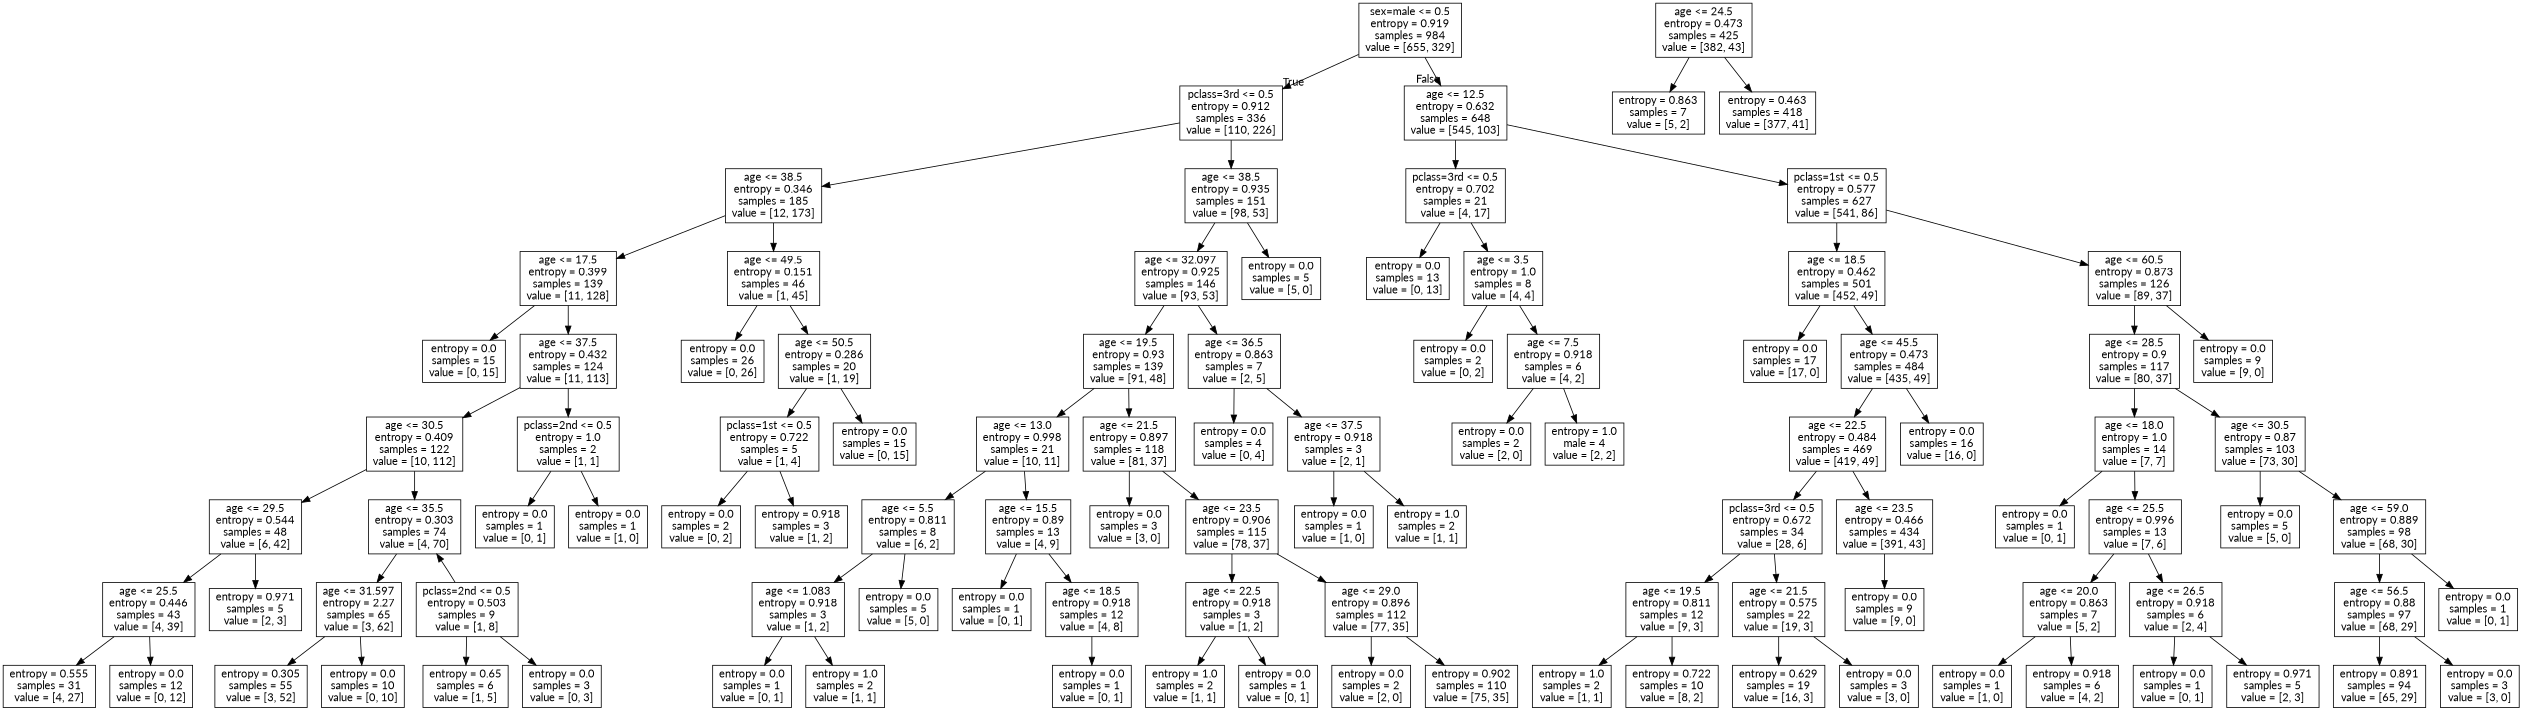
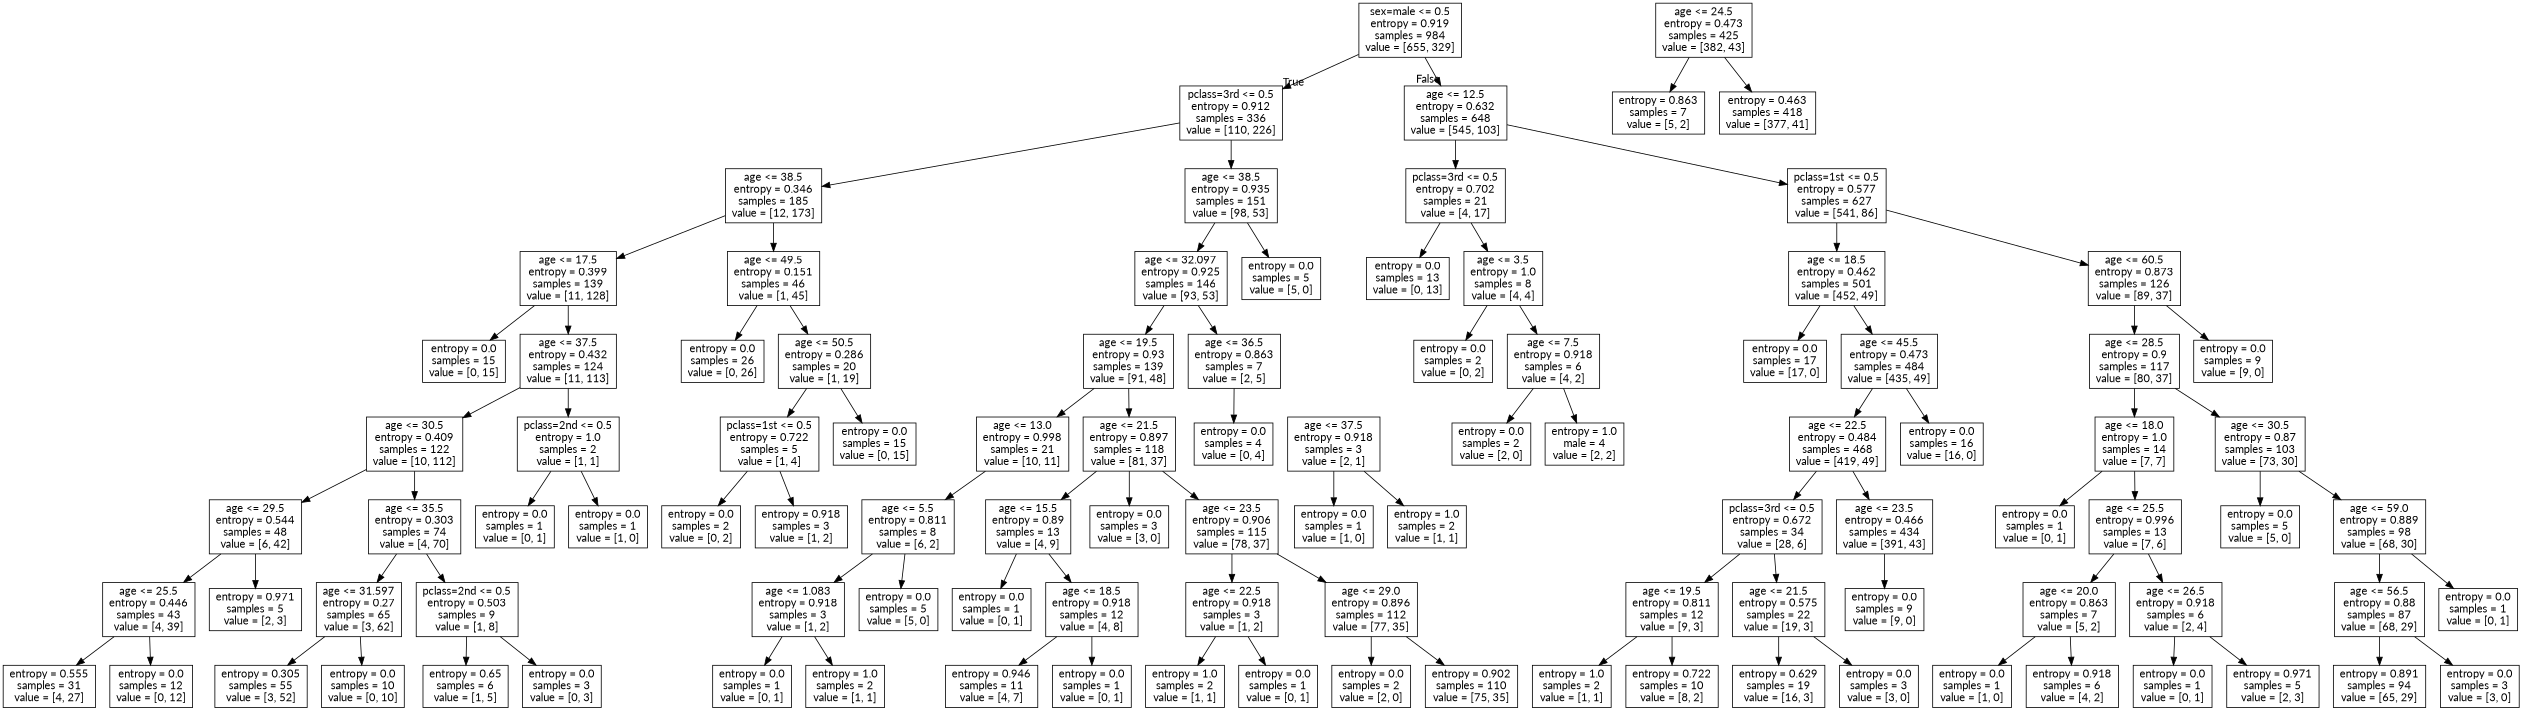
  digraph {
    fontname=Lato
    node [fontname=Lato shape=box]
    edge [fontname=Lato]
    n1 [label="sex=male <= 0.5\nentropy = 0.919\nsamples = 984\nvalue = [655, 329]"]
    n2 [label="pclass=3rd <= 0.5\nentropy = 0.912\nsamples = 336\nvalue = [110, 226]"]
    n3 [label="age <= 12.5\nentropy = 0.632\nsamples = 648\nvalue = [545, 103]"]
    n4 [label="age <= 38.5\nentropy = 0.346\nsamples = 185\nvalue = [12, 173]"]
    n5 [label="age <= 38.5\nentropy = 0.935\nsamples = 151\nvalue = [98, 53]"]
    n6 [label="pclass=3rd <= 0.5\nentropy = 0.702\nsamples = 21\nvalue = [4, 17]"]
    n7 [label="pclass=1st <= 0.5\nentropy = 0.577\nsamples = 627\nvalue = [541, 86]"]
    n8 [label="age <= 17.5\nentropy = 0.399\nsamples = 139\nvalue = [11, 128]"]
    n9 [label="age <= 49.5\nentropy = 0.151\nsamples = 46\nvalue = [1, 45]"]
    n10 [label="age <= 32.097\nentropy = 0.925\nsamples = 146\nvalue = [93, 53]"]
    n11 [label="entropy = 0.0\nsamples = 5\nvalue = [5, 0]"]
    n12 [label="entropy = 0.0\nsamples = 15\nvalue = [0, 15]"]
    n13 [label="age <= 37.5\nentropy = 0.432\nsamples = 124\nvalue = [11, 113]"]
    n14 [label="entropy = 0.0\nsamples = 26\nvalue = [0, 26]"]
    n15 [label="age <= 50.5\nentropy = 0.286\nsamples = 20\nvalue = [1, 19]"]
    n16 [label="age <= 30.5\nentropy = 0.409\nsamples = 122\nvalue = [10, 112]"]
    n17 [label="pclass=2nd <= 0.5\nentropy = 1.0\nsamples = 2\nvalue = [1, 1]"]
    n18 [label="age <= 29.5\nentropy = 0.544\nsamples = 48\nvalue = [6, 42]"]
    n19 [label="age <= 35.5\nentropy = 0.303\nsamples = 74\nvalue = [4, 70]"]
    n20 [label="entropy = 0.0\nsamples = 1\nvalue = [0, 1]"]
    n21 [label="entropy = 0.0\nsamples = 1\nvalue = [1, 0]"]
    n22 [label="age <= 25.5\nentropy = 0.446\nsamples = 43\nvalue = [4, 39]"]
    n23 [label="entropy = 0.971\nsamples = 5\nvalue = [2, 3]"]
-   n24 [label="age <= 31.597\nentropy = 2.27\nsamples = 65\nvalue = [3, 62]"]
+   n24 [label="age <= 31.597\nentropy = 0.27\nsamples = 65\nvalue = [3, 62]"]
    n25 [label="pclass=2nd <= 0.5\nentropy = 0.503\nsamples = 9\nvalue = [1, 8]"]
    n26 [label="entropy = 0.555\nsamples = 31\nvalue = [4, 27]"]
    n27 [label="entropy = 0.0\nsamples = 12\nvalue = [0, 12]"]
    n28 [label="entropy = 0.305\nsamples = 55\nvalue = [3, 52]"]
    n29 [label="entropy = 0.0\nsamples = 10\nvalue = [0, 10]"]
    n30 [label="entropy = 0.65\nsamples = 6\nvalue = [1, 5]"]
    n31 [label="entropy = 0.0\nsamples = 3\nvalue = [0, 3]"]
    n32 [label="pclass=1st <= 0.5\nentropy = 0.722\nsamples = 5\nvalue = [1, 4]"]
    n33 [label="entropy = 0.0\nsamples = 15\nvalue = [0, 15]"]
    n34 [label="entropy = 0.0\nsamples = 2\nvalue = [0, 2]"]
    n35 [label="entropy = 0.918\nsamples = 3\nvalue = [1, 2]"]
    n36 [label="age <= 19.5\nentropy = 0.93\nsamples = 139\nvalue = [91, 48]"]
    n37 [label="age <= 36.5\nentropy = 0.863\nsamples = 7\nvalue = [2, 5]"]
    n38 [label="age <= 13.0\nentropy = 0.998\nsamples = 21\nvalue = [10, 11]"]
    n39 [label="age <= 21.5\nentropy = 0.897\nsamples = 118\nvalue = [81, 37]"]
    n40 [label="entropy = 0.0\nsamples = 4\nvalue = [0, 4]"]
    n41 [label="age <= 37.5\nentropy = 0.918\nsamples = 3\nvalue = [2, 1]"]
    n42 [label="age <= 5.5\nentropy = 0.811\nsamples = 8\nvalue = [6, 2]"]
    n43 [label="age <= 15.5\nentropy = 0.89\nsamples = 13\nvalue = [4, 9]"]
    n44 [label="entropy = 0.0\nsamples = 3\nvalue = [3, 0]"]
    n45 [label="age <= 23.5\nentropy = 0.906\nsamples = 115\nvalue = [78, 37]"]
    n46 [label="age <= 1.083\nentropy = 0.918\nsamples = 3\nvalue = [1, 2]"]
    n47 [label="entropy = 0.0\nsamples = 5\nvalue = [5, 0]"]
    n48 [label="entropy = 0.0\nsamples = 1\nvalue = [0, 1]"]
    n49 [label="age <= 18.5\nentropy = 0.918\nsamples = 12\nvalue = [4, 8]"]
    n50 [label="entropy = 0.0\nsamples = 1\nvalue = [0, 1]"]
    n51 [label="entropy = 1.0\nsamples = 2\nvalue = [1, 1]"]
+   n52 [label="entropy = 0.946\nsamples = 11\nvalue = [4, 7]"]
    n53 [label="entropy = 0.0\nsamples = 1\nvalue = [0, 1]"]
    n54 [label="age <= 22.5\nentropy = 0.918\nsamples = 3\nvalue = [1, 2]"]
    n55 [label="age <= 29.0\nentropy = 0.896\nsamples = 112\nvalue = [77, 35]"]
    n56 [label="entropy = 1.0\nsamples = 2\nvalue = [1, 1]"]
    n57 [label="entropy = 0.0\nsamples = 1\nvalue = [0, 1]"]
    n58 [label="entropy = 0.0\nsamples = 2\nvalue = [2, 0]"]
    n59 [label="entropy = 0.902\nsamples = 110\nvalue = [75, 35]"]
    n60 [label="entropy = 0.0\nsamples = 1\nvalue = [1, 0]"]
    n61 [label="entropy = 1.0\nsamples = 2\nvalue = [1, 1]"]
    n62 [label="entropy = 0.0\nsamples = 13\nvalue = [0, 13]"]
    n63 [label="age <= 3.5\nentropy = 1.0\nsamples = 8\nvalue = [4, 4]"]
    n64 [label="age <= 18.5\nentropy = 0.462\nsamples = 501\nvalue = [452, 49]"]
    n65 [label="age <= 60.5\nentropy = 0.873\nsamples = 126\nvalue = [89, 37]"]
    n66 [label="entropy = 0.0\nsamples = 2\nvalue = [0, 2]"]
    n67 [label="age <= 7.5\nentropy = 0.918\nsamples = 6\nvalue = [4, 2]"]
    n68 [label="entropy = 0.0\nsamples = 2\nvalue = [2, 0]"]
    n69 [label="entropy = 1.0\nmale = 4\nvalue = [2, 2]"]
    n70 [label="entropy = 0.0\nsamples = 17\nvalue = [17, 0]"]
    n71 [label="age <= 45.5\nentropy = 0.473\nsamples = 484\nvalue = [435, 49]"]
    n72 [label="age <= 28.5\nentropy = 0.9\nsamples = 117\nvalue = [80, 37]"]
    n73 [label="entropy = 0.0\nsamples = 9\nvalue = [9, 0]"]
-   n74 [label="age <= 22.5\nentropy = 0.484\nsamples = 469\nvalue = [419, 49]"]
+   n74 [label="age <= 22.5\nentropy = 0.484\nsamples = 468\nvalue = [419, 49]"]
    n75 [label="entropy = 0.0\nsamples = 16\nvalue = [16, 0]"]
    n76 [label="pclass=3rd <= 0.5\nentropy = 0.672\nsamples = 34\nvalue = [28, 6]"]
    n77 [label="age <= 23.5\nentropy = 0.466\nsamples = 434\nvalue = [391, 43]"]
    n78 [label="age <= 19.5\nentropy = 0.811\nsamples = 12\nvalue = [9, 3]"]
    n79 [label="age <= 21.5\nentropy = 0.575\nsamples = 22\nvalue = [19, 3]"]
    n80 [label="entropy = 0.0\nsamples = 9\nvalue = [9, 0]"]
    n81 [label="entropy = 1.0\nsamples = 2\nvalue = [1, 1]"]
    n82 [label="entropy = 0.722\nsamples = 10\nvalue = [8, 2]"]
    n83 [label="entropy = 0.629\nsamples = 19\nvalue = [16, 3]"]
    n84 [label="entropy = 0.0\nsamples = 3\nvalue = [3, 0]"]
    n85 [label="age <= 24.5\nentropy = 0.473\nsamples = 425\nvalue = [382, 43]"]
    n86 [label="entropy = 0.863\nsamples = 7\nvalue = [5, 2]"]
    n87 [label="entropy = 0.463\nsamples = 418\nvalue = [377, 41]"]
    n88 [label="age <= 18.0\nentropy = 1.0\nsamples = 14\nvalue = [7, 7]"]
    n89 [label="age <= 30.5\nentropy = 0.87\nsamples = 103\nvalue = [73, 30]"]
    n90 [label="entropy = 0.0\nsamples = 1\nvalue = [0, 1]"]
    n91 [label="age <= 25.5\nentropy = 0.996\nsamples = 13\nvalue = [7, 6]"]
    n92 [label="entropy = 0.0\nsamples = 5\nvalue = [5, 0]"]
    n93 [label="age <= 59.0\nentropy = 0.889\nsamples = 98\nvalue = [68, 30]"]
    n94 [label="age <= 20.0\nentropy = 0.863\nsamples = 7\nvalue = [5, 2]"]
    n95 [label="age <= 26.5\nentropy = 0.918\nsamples = 6\nvalue = [2, 4]"]
    n96 [label="entropy = 0.0\nsamples = 1\nvalue = [1, 0]"]
    n97 [label="entropy = 0.918\nsamples = 6\nvalue = [4, 2]"]
    n98 [label="entropy = 0.0\nsamples = 1\nvalue = [0, 1]"]
    n99 [label="entropy = 0.971\nsamples = 5\nvalue = [2, 3]"]
-   n100 [label="age <= 56.5\nentropy = 0.88\nsamples = 97\nvalue = [68, 29]"]
+   n100 [label="age <= 56.5\nentropy = 0.88\nsamples = 87\nvalue = [68, 29]"]
    n101 [label="entropy = 0.0\nsamples = 1\nvalue = [0, 1]"]
    n102 [label="entropy = 0.891\nsamples = 94\nvalue = [65, 29]"]
    n103 [label="entropy = 0.0\nsamples = 3\nvalue = [3, 0]"]
    n1 -> n2 [headlabel=True labelangle=45 labeldistance=2.5]
    n1 -> n3 [headlabel=False labelangle=-45 labeldistance=2.5]
    n2 -> n4
    n2 -> n5
    n3 -> n6
    n3 -> n7
    n4 -> n8
    n4 -> n9
    n5 -> n10
    n5 -> n11
    n6 -> n62
    n6 -> n63
    n7 -> n64
    n7 -> n65
    n8 -> n12
    n8 -> n13
    n9 -> n14
    n9 -> n15
    n10 -> n36
    n10 -> n37
    n13 -> n16
    n13 -> n17
    n15 -> n32
    n15 -> n33
    n16 -> n18
    n16 -> n19
    n17 -> n20
    n17 -> n21
    n18 -> n22
    n18 -> n23
    n19 -> n24
-   n25 -> n19
+   n19 -> n25
    n22 -> n26
    n22 -> n27
    n24 -> n28
    n24 -> n29
    n25 -> n30
    n25 -> n31
    n32 -> n34
    n32 -> n35
    n36 -> n38
    n36 -> n39
    n37 -> n40
-   n37 -> n41
    n38 -> n42
-   n38 -> n43
+   n39 -> n43
    n39 -> n44
    n39 -> n45
    n41 -> n60
    n41 -> n61
    n42 -> n46
    n42 -> n47
    n43 -> n48
    n43 -> n49
    n45 -> n54
    n45 -> n55
    n46 -> n50
    n46 -> n51
+   n49 -> n52
    n49 -> n53
    n54 -> n56
    n54 -> n57
    n55 -> n58
    n55 -> n59
    n63 -> n66
    n63 -> n67
    n64 -> n70
    n64 -> n71
    n65 -> n72
    n65 -> n73
    n67 -> n68
    n67 -> n69
    n71 -> n74
    n71 -> n75
    n72 -> n88
    n72 -> n89
    n74 -> n76
    n74 -> n77
    n76 -> n78
    n76 -> n79
    n77 -> n80
    n78 -> n81
    n78 -> n82
    n79 -> n83
    n79 -> n84
    n85 -> n86
    n85 -> n87
    n88 -> n90
    n88 -> n91
    n89 -> n92
    n89 -> n93
    n91 -> n94
    n91 -> n95
    n93 -> n100
    n93 -> n101
    n94 -> n96
    n94 -> n97
    n95 -> n98
    n95 -> n99
    n100 -> n102
    n100 -> n103
  }
